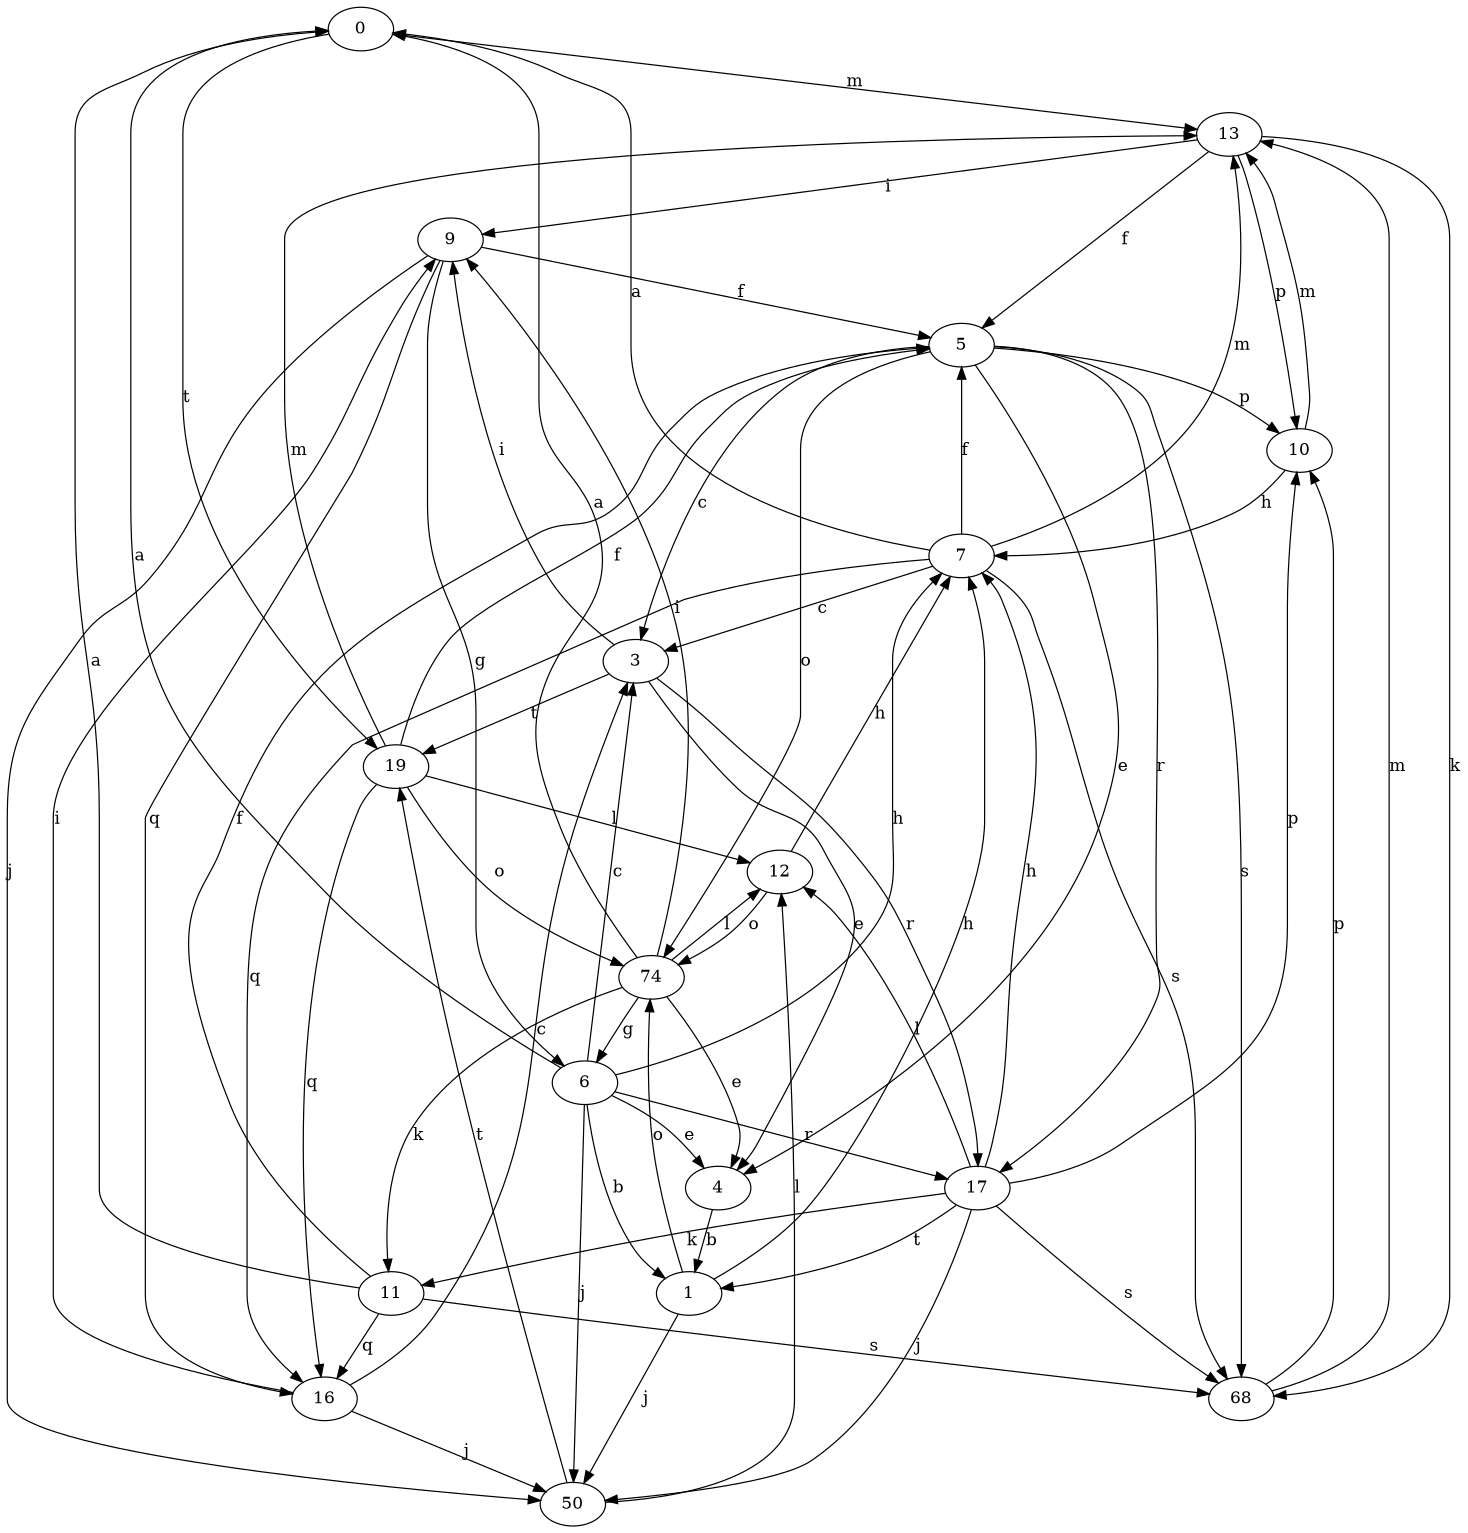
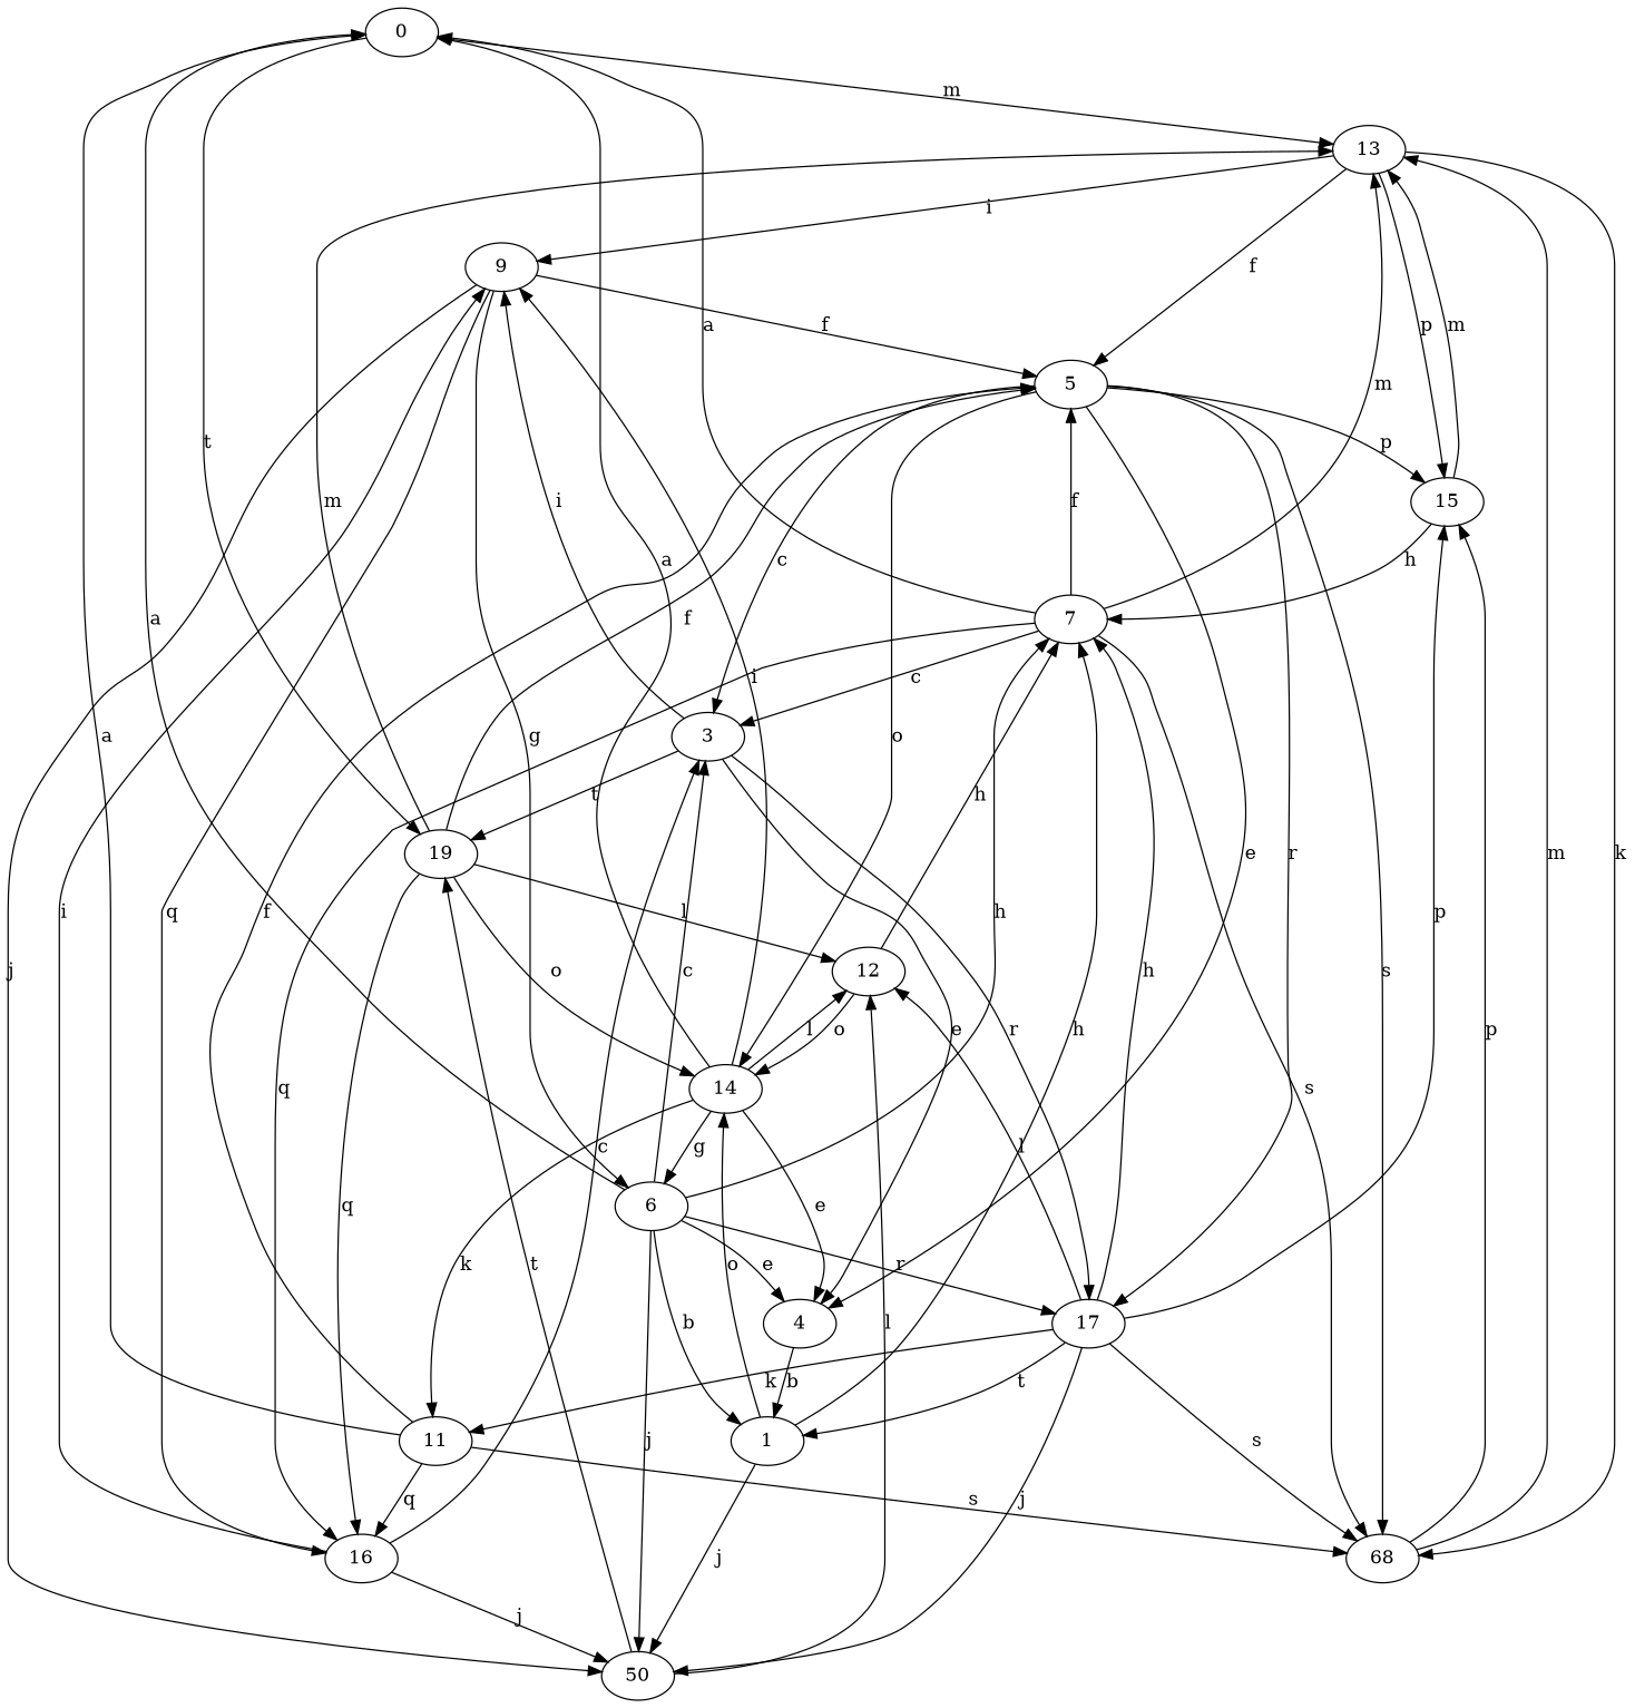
  strict digraph {
    0
    13
    19
    9
    5
-   15 [label=10]
+   15
    n7 [label=68]
-   14 [label=74]
+   14
    16
    12
    1
    7
    n13 [label=50]
    3
    4
    6
    11
    17
    0 -> 13 [label=m]
    0 -> 19 [label=t]
    13 -> 9 [label=i]
    13 -> 5 [label=f]
    13 -> 15 [label=p]
    13 -> n7 [label=k]
    19 -> 13 [label=m]
    19 -> 5 [label=f]
    19 -> 14 [label=o]
    19 -> 16 [label=q]
    19 -> 12 [label=l]
    9 -> 5 [label=f]
    9 -> 16 [label=q]
    9 -> n13 [label=j]
    9 -> 6 [label=g]
    5 -> 15 [label=p]
    5 -> n7 [label=s]
    5 -> 14 [label=o]
    5 -> 3 [label=c]
    5 -> 4 [label=e]
    5 -> 17 [label=r]
    15 -> 13 [label=m]
    15 -> 7 [label=h]
    n7 -> 13 [label=m]
    n7 -> 15 [label=p]
    14 -> 0 [label=a]
    14 -> 9 [label=i]
    14 -> 12 [label=l]
    14 -> 4 [label=e]
    14 -> 6 [label=g]
    14 -> 11 [label=k]
    16 -> 9 [label=i]
    16 -> n13 [label=j]
    16 -> 3 [label=c]
    12 -> 14 [label=o]
    12 -> 7 [label=h]
    1 -> 14 [label=o]
    1 -> 7 [label=h]
    1 -> n13 [label=j]
    7 -> 0 [label=a]
    7 -> 13 [label=m]
    7 -> 5 [label=f]
    7 -> n7 [label=s]
    7 -> 16 [label=q]
    7 -> 3 [label=c]
    n13 -> 19 [label=t]
    n13 -> 12 [label=l]
    3 -> 19 [label=t]
    3 -> 9 [label=i]
    3 -> 4 [label=e]
    3 -> 17 [label=r]
    4 -> 1 [label=b]
    6 -> 0 [label=a]
    6 -> 1 [label=b]
    6 -> 7 [label=h]
    6 -> n13 [label=j]
    6 -> 3 [label=c]
    6 -> 4 [label=e]
    6 -> 17 [label=r]
    11 -> 0 [label=a]
    11 -> 5 [label=f]
    11 -> n7 [label=s]
    11 -> 16 [label=q]
    17 -> 15 [label=p]
    17 -> n7 [label=s]
    17 -> 12 [label=l]
    17 -> 1 [label=t]
    17 -> 7 [label=h]
    17 -> n13 [label=j]
    17 -> 11 [label=k]
  }
